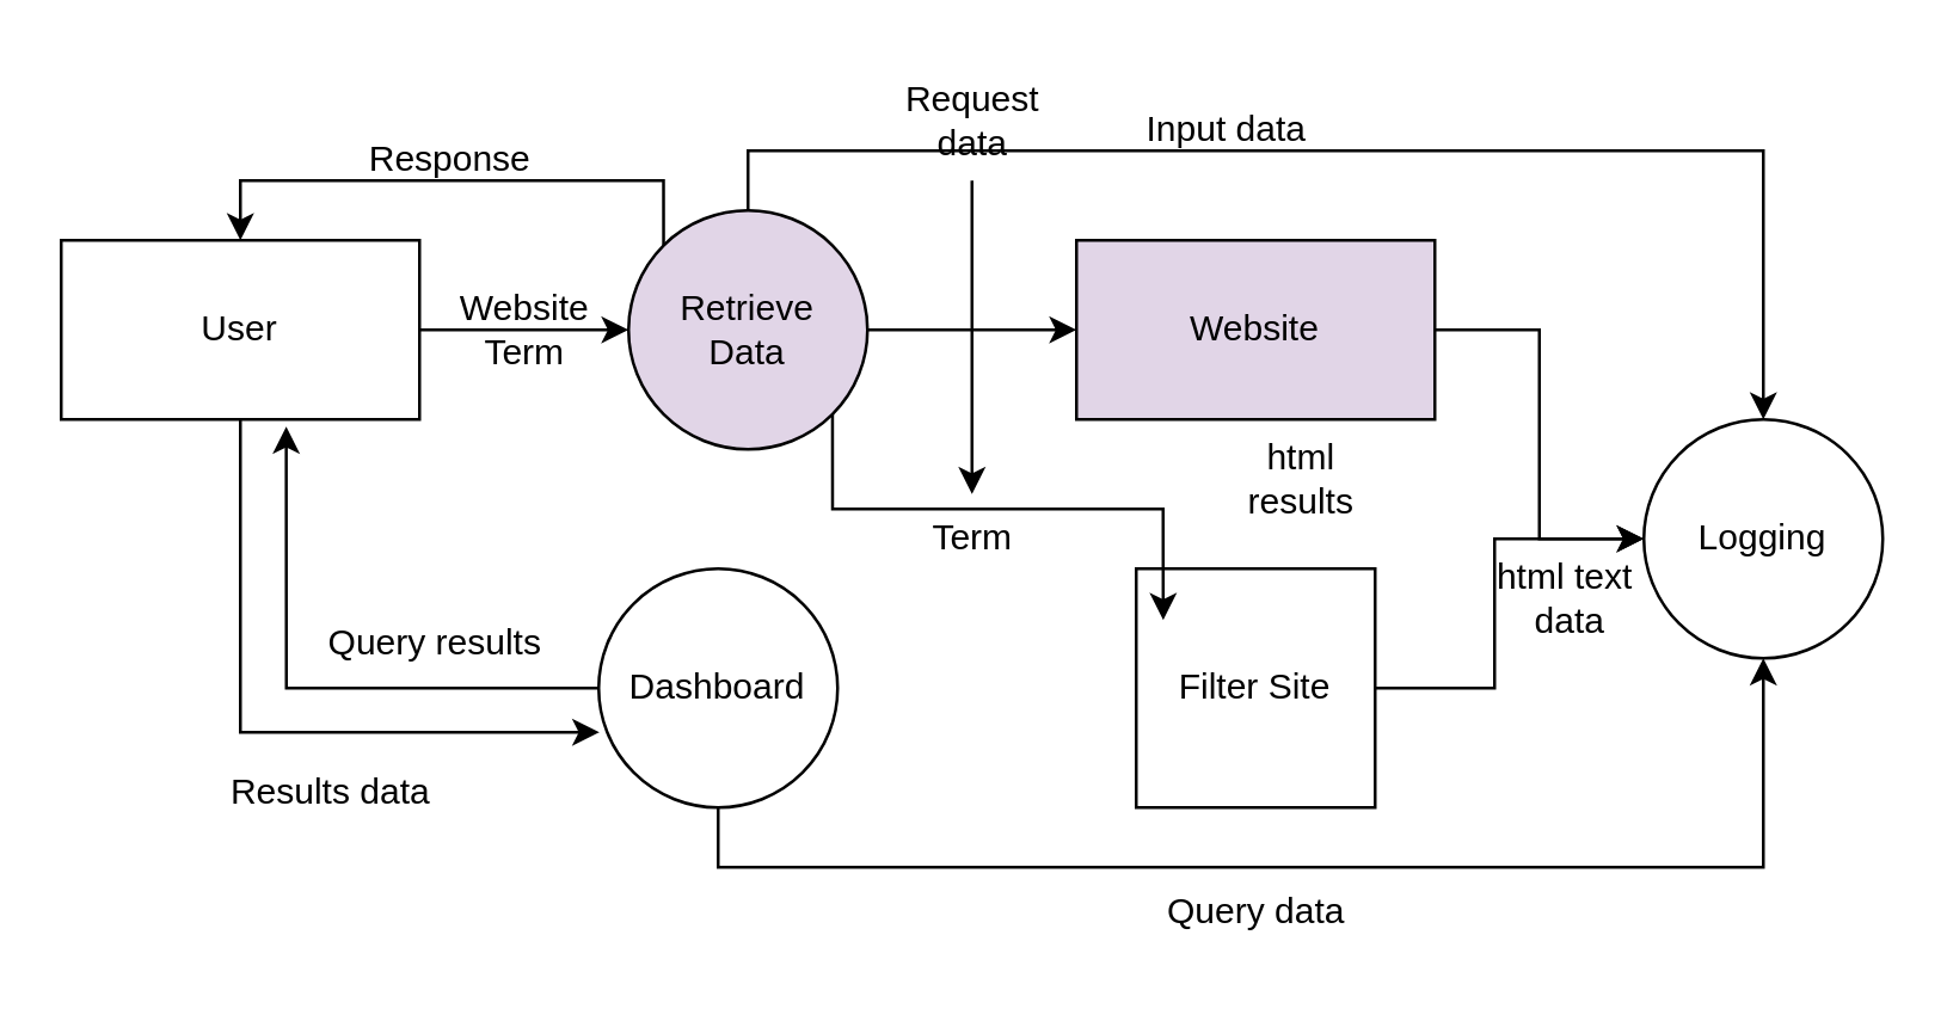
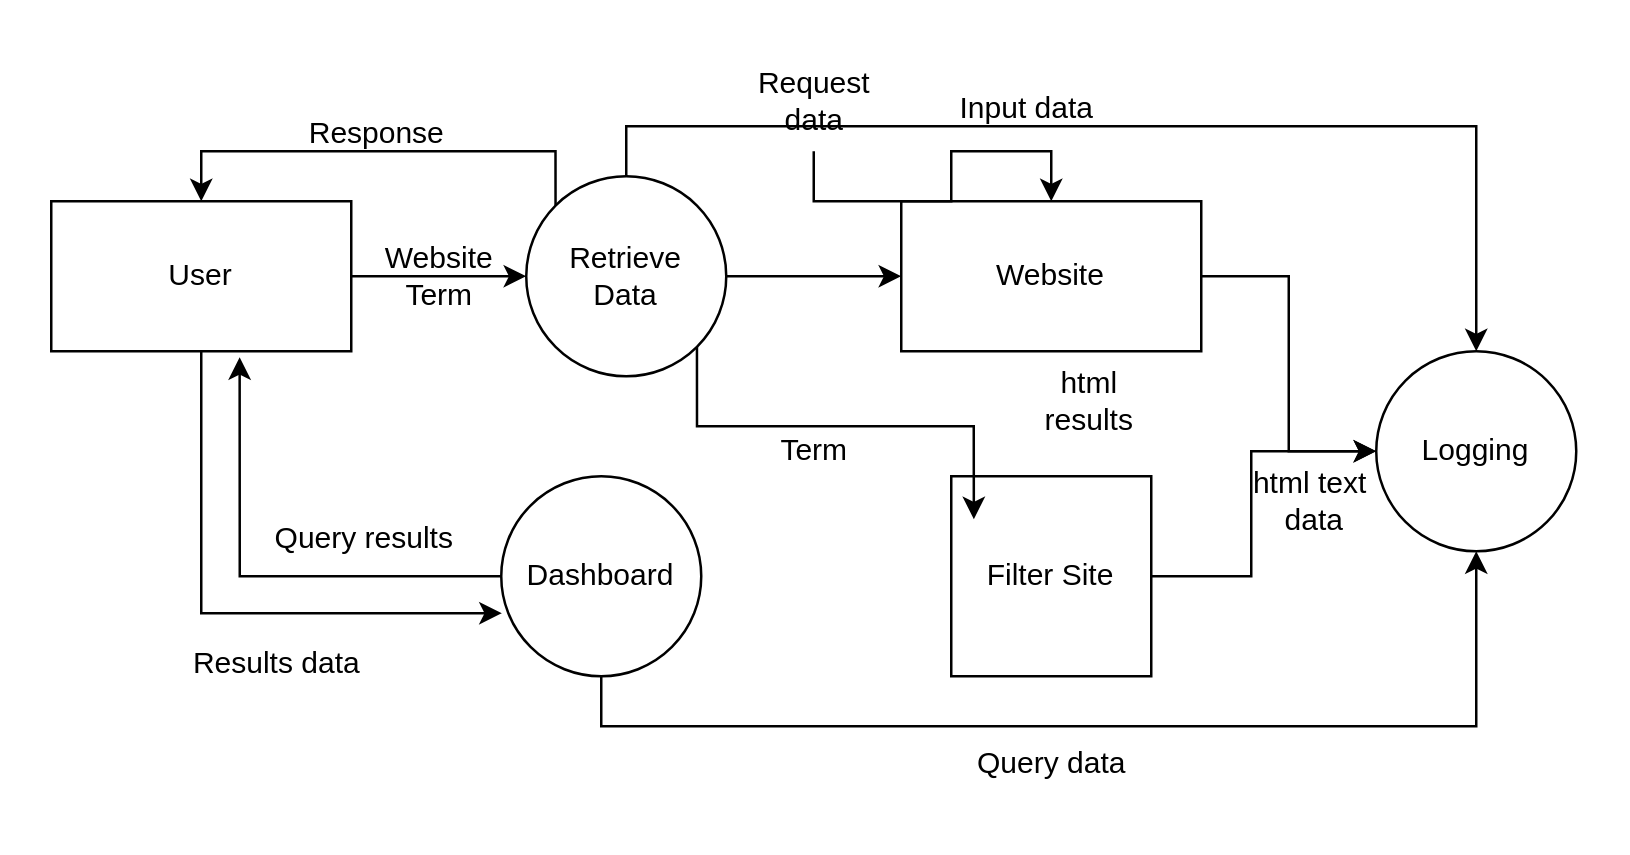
  <mxCell id="0" />
  <mxCell id="1" parent="0" />
  <mxCell id="2" value="User" style="rounded=0;whiteSpace=wrap;html=1;" vertex="1" parent="1"><mxGeometry x="20" y="80" width="120" height="60" as="geometry" /></mxCell>
  <mxCell id="3" style="edgeStyle=orthogonalEdgeStyle;rounded=0;orthogonalLoop=1;jettySize=auto;html=1;" edge="1" parent="1" source="6" target="8"><mxGeometry relative="1" as="geometry" /></mxCell>
  <mxCell id="4" style="edgeStyle=orthogonalEdgeStyle;rounded=0;orthogonalLoop=1;jettySize=auto;html=1;exitX=0;exitY=0;exitDx=0;exitDy=0;entryX=0.5;entryY=0;entryDx=0;entryDy=0;" edge="1" parent="1" source="6" target="2"><mxGeometry relative="1" as="geometry"><Array as="points"><mxPoint x="222" y="60" /><mxPoint x="80" y="60" /></Array></mxGeometry></mxCell>
  <mxCell id="5" style="edgeStyle=orthogonalEdgeStyle;rounded=0;orthogonalLoop=1;jettySize=auto;html=1;entryX=0.5;entryY=0;entryDx=0;entryDy=0;" edge="1" parent="1" source="6" target="11"><mxGeometry relative="1" as="geometry"><Array as="points"><mxPoint x="250" y="50" /><mxPoint x="590" y="50" /></Array></mxGeometry></mxCell>
- <mxCell id="6" value="&lt;div&gt;Retrieve&lt;/div&gt;&lt;div&gt;Data&lt;/div&gt;" style="ellipse;whiteSpace=wrap;html=1;aspect=fixed;fillColor=#e1d5e7;" vertex="1" parent="1"><mxGeometry x="210" y="70" width="80" height="80" as="geometry" /></mxCell>
+ <mxCell id="6" value="&lt;div&gt;Retrieve&lt;/div&gt;&lt;div&gt;Data&lt;/div&gt;" style="ellipse;whiteSpace=wrap;html=1;aspect=fixed;" vertex="1" parent="1"><mxGeometry x="210" y="70" width="80" height="80" as="geometry" /></mxCell>
  <mxCell id="7" style="edgeStyle=orthogonalEdgeStyle;rounded=0;orthogonalLoop=1;jettySize=auto;html=1;" edge="1" parent="1" source="8" target="11"><mxGeometry relative="1" as="geometry" /></mxCell>
- <mxCell id="8" value="Website" style="whiteSpace=wrap;html=1;fillColor=#e1d5e7;" vertex="1" parent="1"><mxGeometry x="360" y="80" width="120" height="60" as="geometry" /></mxCell>
+ <mxCell id="8" value="Website" style="whiteSpace=wrap;html=1;" vertex="1" parent="1"><mxGeometry x="360" y="80" width="120" height="60" as="geometry" /></mxCell>
  <mxCell id="9" style="edgeStyle=orthogonalEdgeStyle;rounded=0;orthogonalLoop=1;jettySize=auto;html=1;" edge="1" parent="1" source="10" target="11"><mxGeometry relative="1" as="geometry"><Array as="points"><mxPoint x="500" y="230" /><mxPoint x="500" y="180" /></Array></mxGeometry></mxCell>
  <mxCell id="10" value="Filter Site" style="whiteSpace=wrap;html=1;rounded=0;" vertex="1" parent="1"><mxGeometry x="380" y="190" width="80" height="80" as="geometry" /></mxCell>
  <mxCell id="11" value="Logging" style="ellipse;whiteSpace=wrap;html=1;" vertex="1" parent="1"><mxGeometry x="550" y="140" width="80" height="80" as="geometry" /></mxCell>
  <mxCell id="12" style="edgeStyle=orthogonalEdgeStyle;rounded=0;orthogonalLoop=1;jettySize=auto;html=1;exitX=0.5;exitY=1;exitDx=0;exitDy=0;entryX=0.5;entryY=1;entryDx=0;entryDy=0;" edge="1" parent="1" source="13" target="11"><mxGeometry relative="1" as="geometry" /></mxCell>
  <mxCell id="13" value="Dashboard" style="ellipse;whiteSpace=wrap;html=1;" vertex="1" parent="1"><mxGeometry x="200" y="190" width="80" height="80" as="geometry" /></mxCell>
  <mxCell id="14" value="" style="endArrow=classic;html=1;rounded=0;exitX=1;exitY=0.5;exitDx=0;exitDy=0;entryX=0;entryY=0.5;entryDx=0;entryDy=0;" edge="1" parent="1" source="2" target="6"><mxGeometry width="50" height="50" relative="1" as="geometry"><mxPoint x="310" y="280" as="sourcePoint" /><mxPoint x="360" y="230" as="targetPoint" /></mxGeometry></mxCell>
  <mxCell id="15" style="edgeStyle=orthogonalEdgeStyle;rounded=0;orthogonalLoop=1;jettySize=auto;html=1;entryX=0.628;entryY=1.04;entryDx=0;entryDy=0;entryPerimeter=0;" edge="1" parent="1" source="13" target="2"><mxGeometry relative="1" as="geometry" /></mxCell>
  <mxCell id="16" style="edgeStyle=orthogonalEdgeStyle;rounded=0;orthogonalLoop=1;jettySize=auto;html=1;entryX=0.003;entryY=0.685;entryDx=0;entryDy=0;entryPerimeter=0;" edge="1" parent="1" source="2" target="13"><mxGeometry relative="1" as="geometry"><Array as="points"><mxPoint x="80" y="245" /></Array></mxGeometry></mxCell>
  <mxCell id="17" style="edgeStyle=orthogonalEdgeStyle;rounded=0;orthogonalLoop=1;jettySize=auto;html=1;exitX=1;exitY=1;exitDx=0;exitDy=0;entryX=0.113;entryY=0.215;entryDx=0;entryDy=0;entryPerimeter=0;" edge="1" parent="1" source="6" target="10"><mxGeometry relative="1" as="geometry"><Array as="points"><mxPoint x="278" y="170" /><mxPoint x="389" y="170" /></Array></mxGeometry></mxCell>
  <mxCell id="18" value="Query data" style="text;html=1;align=center;verticalAlign=middle;resizable=0;points=[];autosize=1;strokeColor=none;fillColor=none;" vertex="1" parent="1"><mxGeometry x="380" y="290" width="80" height="30" as="geometry" /></mxCell>
  <mxCell id="19" value="&lt;div&gt;Results data&lt;/div&gt;" style="text;html=1;align=center;verticalAlign=middle;resizable=0;points=[];autosize=1;strokeColor=none;fillColor=none;" vertex="1" parent="1"><mxGeometry x="65" y="250" width="90" height="30" as="geometry" /></mxCell>
  <mxCell id="20" value="Query results" style="text;html=1;align=center;verticalAlign=middle;resizable=0;points=[];autosize=1;strokeColor=none;fillColor=none;" vertex="1" parent="1"><mxGeometry x="100" y="200" width="90" height="30" as="geometry" /></mxCell>
  <mxCell id="21" value="&lt;div&gt;Website&lt;/div&gt;&lt;div&gt;Term&lt;br&gt;&lt;/div&gt;" style="text;html=1;align=center;verticalAlign=middle;resizable=0;points=[];autosize=1;strokeColor=none;fillColor=none;" vertex="1" parent="1"><mxGeometry x="140" y="90" width="70" height="40" as="geometry" /></mxCell>
  <mxCell id="22" value="Response" style="text;html=1;align=center;verticalAlign=middle;resizable=0;points=[];autosize=1;strokeColor=none;fillColor=none;" vertex="1" parent="1"><mxGeometry x="110" y="38" width="80" height="30" as="geometry" /></mxCell>
  <mxCell id="23" value="Input data" style="text;html=1;align=center;verticalAlign=middle;resizable=0;points=[];autosize=1;strokeColor=none;fillColor=none;" vertex="1" parent="1"><mxGeometry x="370" y="28" width="80" height="30" as="geometry" /></mxCell>
  <mxCell id="24" value="Term" style="text;html=1;align=center;verticalAlign=middle;resizable=0;points=[];autosize=1;strokeColor=none;fillColor=none;" vertex="1" parent="1"><mxGeometry x="300" y="165" width="50" height="30" as="geometry" /></mxCell>
  <mxCell id="25" value="&lt;div&gt;html&lt;/div&gt;&lt;div&gt;results&lt;/div&gt;" style="text;html=1;align=center;verticalAlign=middle;resizable=0;points=[];autosize=1;strokeColor=none;fillColor=none;" vertex="1" parent="1"><mxGeometry x="410" y="140" width="50" height="40" as="geometry" /></mxCell>
- <mxCell id="26" value="" style="edgeStyle=orthogonalEdgeStyle;rounded=0;orthogonalLoop=1;jettySize=auto;html=1;" edge="1" parent="1" source="27" target="24"><mxGeometry relative="1" as="geometry" /></mxCell>
+ <mxCell id="26" value="" style="edgeStyle=orthogonalEdgeStyle;rounded=0;orthogonalLoop=1;jettySize=auto;html=1;" edge="1" parent="1" source="27" target="8"><mxGeometry relative="1" as="geometry" /></mxCell>
  <mxCell id="27" value="&lt;div&gt;Request&lt;/div&gt;&lt;div&gt;data&lt;br&gt;&lt;/div&gt;" style="text;html=1;align=center;verticalAlign=middle;resizable=0;points=[];autosize=1;strokeColor=none;fillColor=none;" vertex="1" parent="1"><mxGeometry x="290" y="20" width="70" height="40" as="geometry" /></mxCell>
  <mxCell id="28" value="&lt;div&gt;html text&amp;nbsp;&lt;/div&gt;&lt;div&gt;data&lt;/div&gt;" style="text;html=1;align=center;verticalAlign=middle;resizable=0;points=[];autosize=1;strokeColor=none;fillColor=none;" vertex="1" parent="1"><mxGeometry x="490" y="180" width="70" height="40" as="geometry" /></mxCell>
